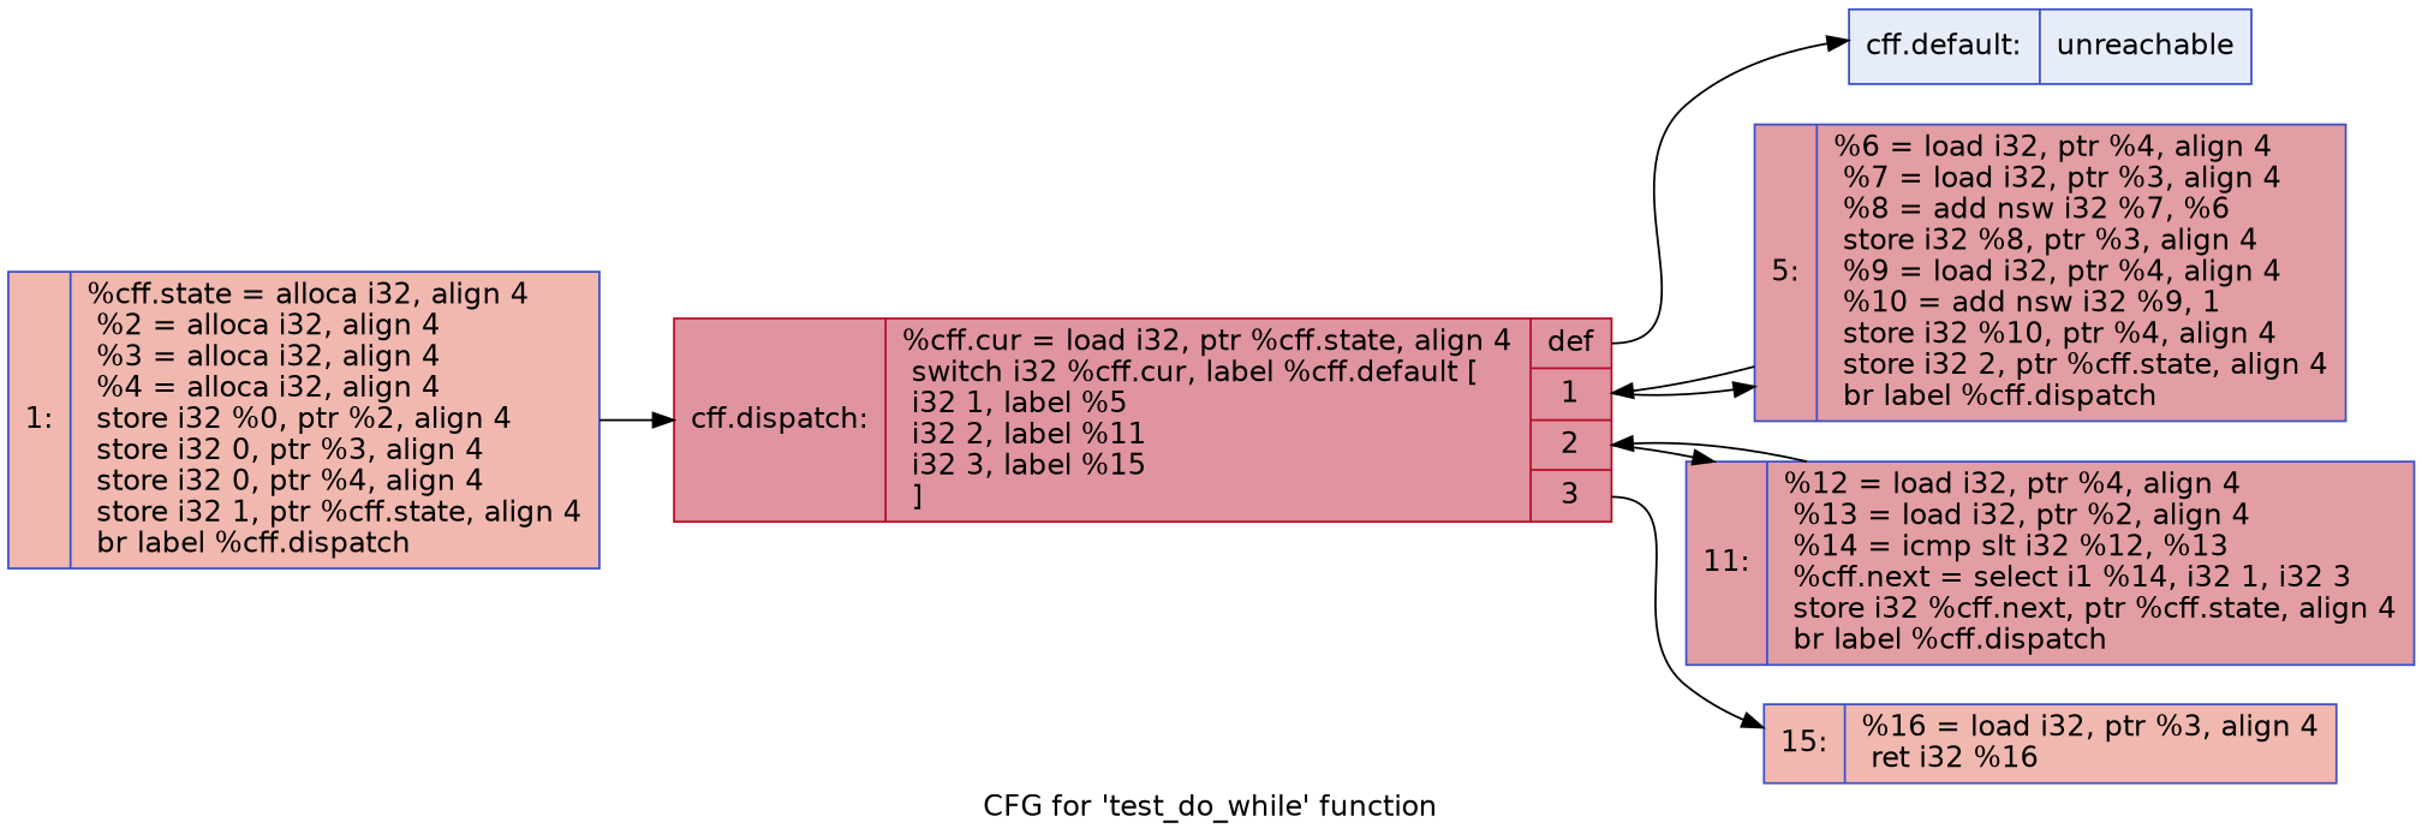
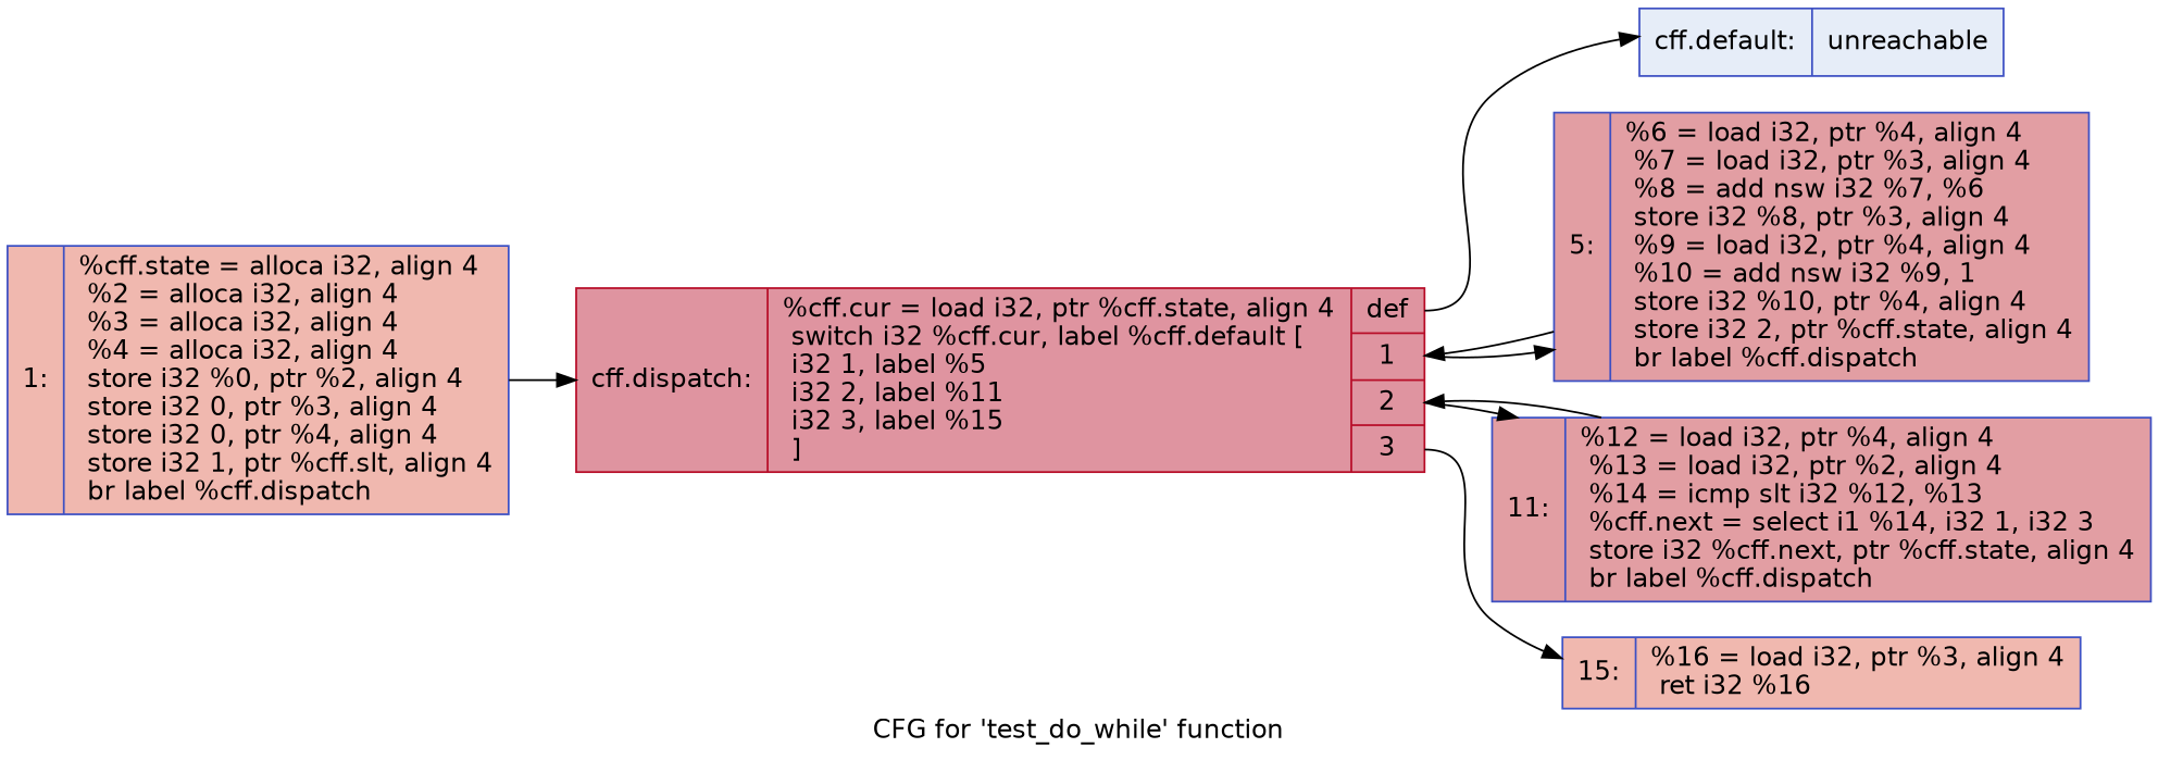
  digraph {
    label="CFG for 'test_do_while' function"
    rankdir=LR
    fontname="DejaVu Sans"
    node [color="#3d50c3ff" fillcolor="#dc5d4a70" fontname="DejaVu Sans" shape=record style=filled]
    edge [fontname="DejaVu Sans"]
-   n1 [label="{1:\l|  %cff.state = alloca i32, align 4\l  %2 = alloca i32, align 4\l  %3 = alloca i32, align 4\l  %4 = alloca i32, align 4\l  store i32 %0, ptr %2, align 4\l  store i32 0, ptr %3, align 4\l  store i32 0, ptr %4, align 4\l  store i32 1, ptr %cff.state, align 4\l  br label %cff.dispatch\l}"]
+   n1 [label="{1:\l|  %cff.state = alloca i32, align 4\l  %2 = alloca i32, align 4\l  %3 = alloca i32, align 4\l  %4 = alloca i32, align 4\l  store i32 %0, ptr %2, align 4\l  store i32 0, ptr %3, align 4\l  store i32 0, ptr %4, align 4\l  store i32 1, ptr %cff.slt, align 4\l  br label %cff.dispatch\l}"]
    n2 [color="#b70d28ff" fillcolor="#b70d2870" label="{cff.dispatch:\l|  %cff.cur = load i32, ptr %cff.state, align 4\l  switch i32 %cff.cur, label %cff.default [\l    i32 1, label %5\l    i32 2, label %11\l    i32 3, label %15\l  ]\l|{<s0>def|<s1>1|<s2>2|<s3>3}}"]
    n3 [fillcolor="#be242e70" label="{5:\l|  %6 = load i32, ptr %4, align 4\l  %7 = load i32, ptr %3, align 4\l  %8 = add nsw i32 %7, %6\l  store i32 %8, ptr %3, align 4\l  %9 = load i32, ptr %4, align 4\l  %10 = add nsw i32 %9, 1\l  store i32 %10, ptr %4, align 4\l  store i32 2, ptr %cff.state, align 4\l  br label %cff.dispatch\l}"]
    n4 [fillcolor="#be242e70" label="{11:\l|  %12 = load i32, ptr %4, align 4\l  %13 = load i32, ptr %2, align 4\l  %14 = icmp slt i32 %12, %13\l  %cff.next = select i1 %14, i32 1, i32 3\l  store i32 %cff.next, ptr %cff.state, align 4\l  br label %cff.dispatch\l}"]
    n5 [label="{15:\l|  %16 = load i32, ptr %3, align 4\l  ret i32 %16\l}"]
    n6 [fillcolor="#c7d7f070" label="{cff.default:\l|  unreachable\l}"]
    n1 -> n2
    n2 -> n3 [tailport=s1]
    n2 -> n4 [tailport=s2]
    n2 -> n5 [tailport=s3]
    n2 -> n6 [tailport=s0]
    n3 -> n2
    n4 -> n2
  }
